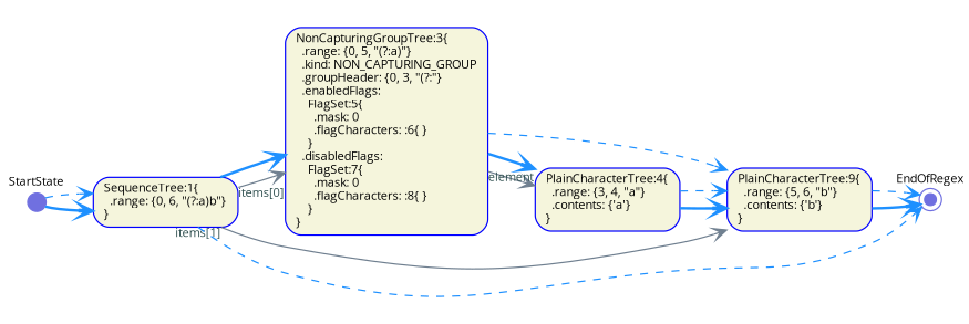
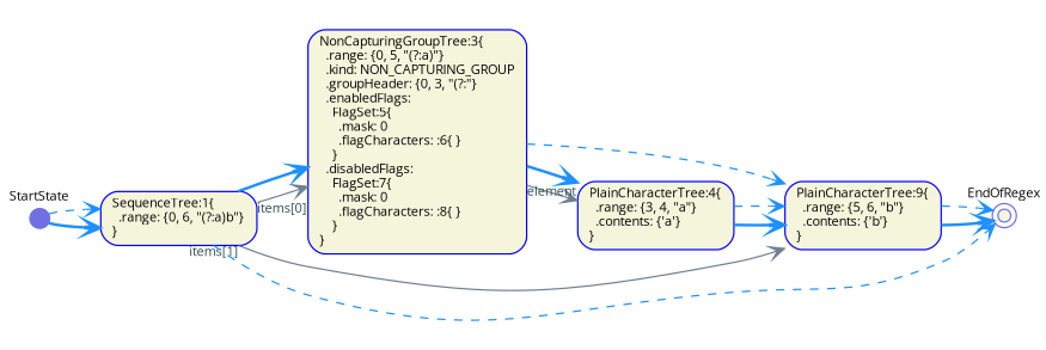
  digraph {
    fontname="Open Sans"
    fontsize=11
    rankdir=LR
    node [color=Blue fillcolor=Beige fixedsize=false fontname="Open Sans" fontsize=9 shape=box style="rounded,filled"]
    edge [arrowhead=vee arrowtail=none color=DodgerBlue dir=both fontcolor=MediumBlue fontname="Open Sans" fontsize=9 style=bold]
    n1 [label="SequenceTree:1\{\l  .range: \{0, 6, \"(?:a)b\"\}\l\}\l" width=0.75]
    n2 [label="NonCapturingGroupTree:3\{\l  .range: \{0, 5, \"(?:a)\"\}\l  .kind: NON_CAPTURING_GROUP\l  .groupHeader: \{0, 3, \"(?:\"\}\l  .enabledFlags:\l    FlagSet:5\{\l      .mask: 0\l      .flagCharacters: :6\{ \}\l    \}\l  .disabledFlags:\l    FlagSet:7\{\l      .mask: 0\l      .flagCharacters: :8\{ \}\l    \}\l\}\l" width=0.75]
    n3 [label="PlainCharacterTree:9\{\l  .range: \{5, 6, \"b\"\}\l  .contents: \{'b'\}\l\}\l" width=0.75]
-   n4 [color="#7070E0" fillcolor="#7070E0" fixedsize=true label="EndOfRegex\l\l\l\l" shape=doublecircle width=0.12]
+   n4 [color="#7070E0" fixedsize=true label="EndOfRegex\l\l\l\l" shape=doublecircle width=0.12]
    n5 [label="PlainCharacterTree:4\{\l  .range: \{3, 4, \"a\"\}\l  .contents: \{'a'\}\l\}\l" width=0.75]
    n6 [color="#7070E0" fillcolor="#7070E0" fixedsize=true label="StartState\l\l\l\l" shape=circle width=0.20]
    n1 -> n2 [color=SlateGray fontcolor=DarkSlateGray style=solid taillabel="items[0]"]
    n1 -> n2
    n1 -> n3 [color=SlateGray fontcolor=DarkSlateGray style=solid taillabel="items[1]"]
    n1 -> n4 [style=dashed]
    n2 -> n3 [style=dashed]
    n2 -> n5 [color=SlateGray fontcolor=DarkSlateGray style=solid taillabel=element]
    n2 -> n5
    n3 -> n4
    n3 -> n4 [style=dashed]
    n5 -> n3
    n5 -> n3 [style=dashed]
    n6 -> n1
    n6 -> n1 [style=dashed]
  }
